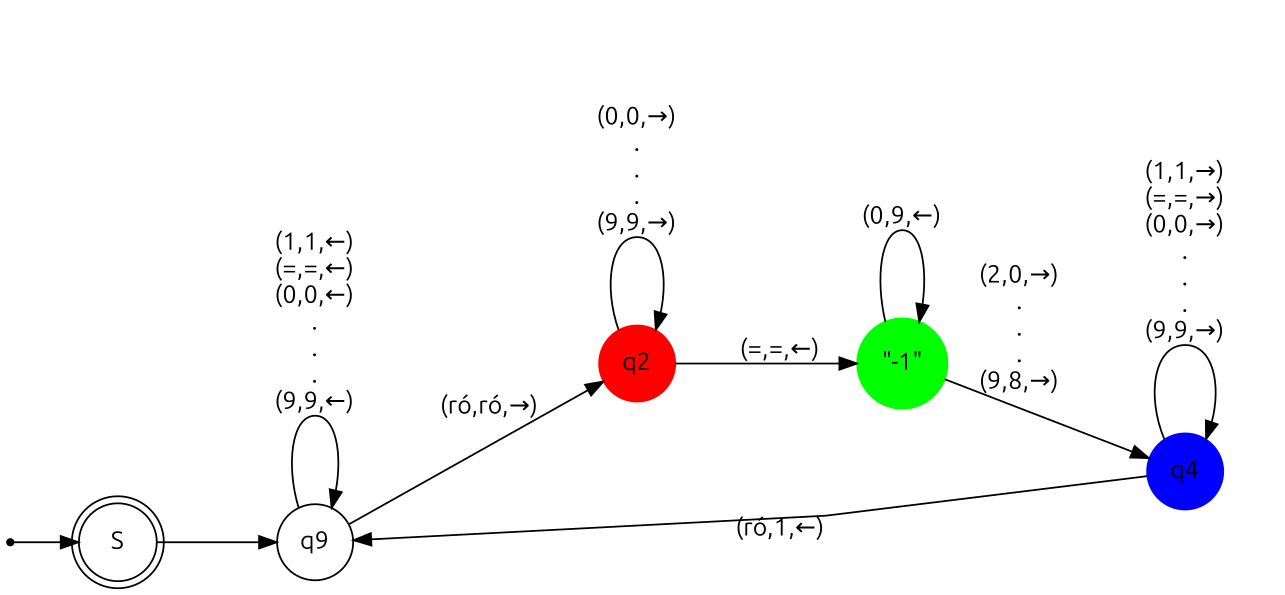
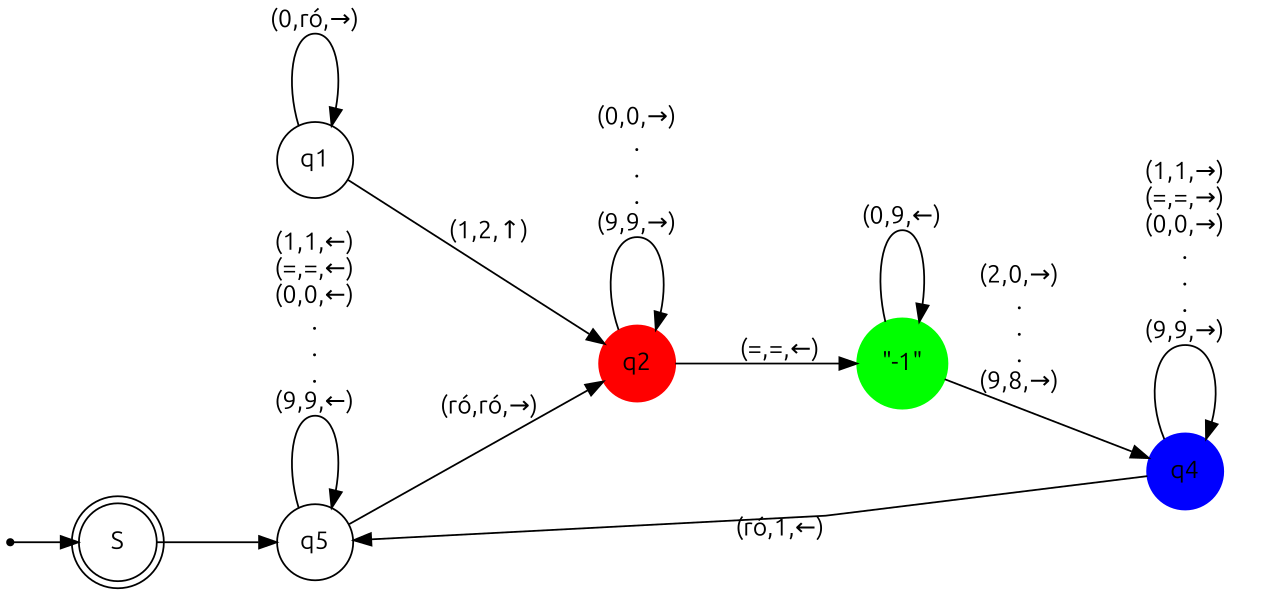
  digraph {
    fontname=Ubuntu
    nodesep=0.7
    rankdir=LR
    ranksep=0.5
    splines=false
    node [fontname=Ubuntu shape=circle]
    edge [fontname=Ubuntu]
    S [shape=doublecircle]
-   q5 [label=q9]
+   q5
+   q1
    q2 [color=red style=filled]
    qi [shape=point]
    n6 [color=green label="\"-1\"" style=filled]
    q4 [color=blue style=filled]
    S -> q5
    q5 -> q5 [label="(1,1,←)\n(=,=,←)\n(0,0,←)\n.\n.\n.\n(9,9,←)"]
    q5 -> q2 [label="(ró,ró,→)"]
+   q1 -> q1 [label="(0,ró,→)"]
+   q1 -> q2 [label="(1,2,↑)"]
    q2 -> q2 [label="(0,0,→)\n.\n.\n.\n(9,9,→)"]
    q2 -> n6 [label="(=,=,←)"]
    qi -> S
    n6 -> n6 [label="(0,9,←)"]
    n6 -> q4 [label="(2,0,→)\n.\n.\n.\n(9,8,→)"]
    q4 -> q5 [label="(ró,1,←)"]
    q4 -> q4 [label="(1,1,→)\n(=,=,→)\n(0,0,→)\n.\n.\n.\n(9,9,→)"]
  }
